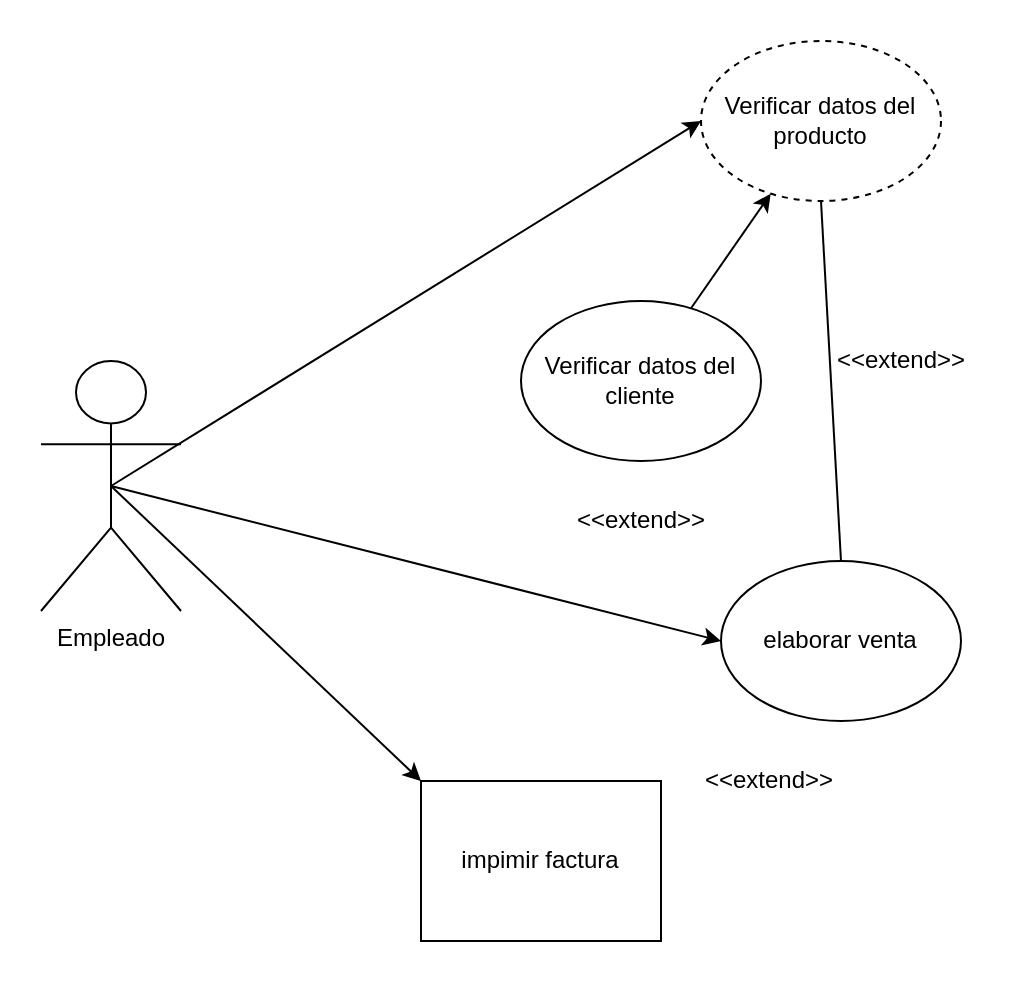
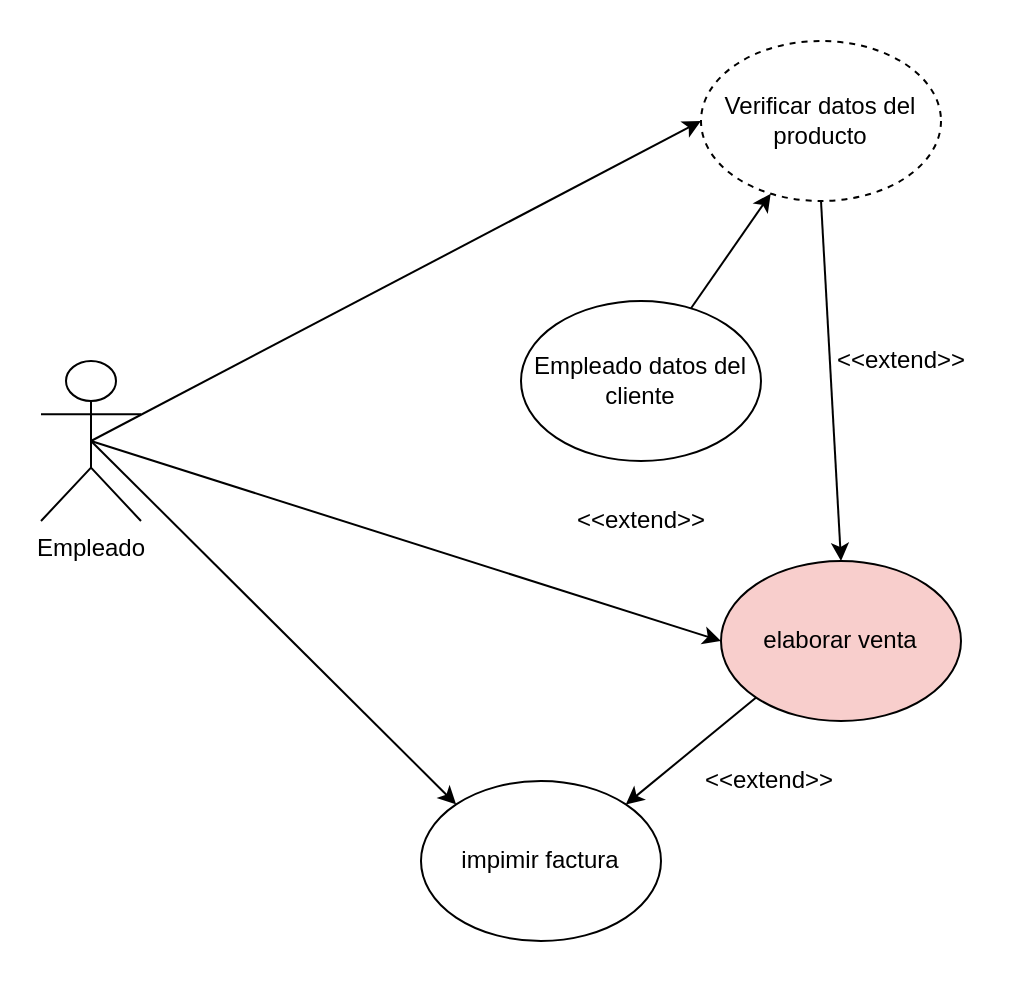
  <mxCell id="0" />
  <mxCell id="1" parent="0" />
- <mxCell id="2" value="Empleado" style="shape=umlActor;verticalLabelPosition=bottom;verticalAlign=top;html=1;outlineConnect=0;" vertex="1" parent="1"><mxGeometry x="20" y="180" width="70" height="125" as="geometry" /></mxCell>
+ <mxCell id="2" value="Empleado" style="shape=umlActor;verticalLabelPosition=bottom;verticalAlign=top;html=1;outlineConnect=0;" vertex="1" parent="1"><mxGeometry x="20" y="180" width="50" height="80" as="geometry" /></mxCell>
  <mxCell id="3" value="Verificar datos del producto" style="ellipse;whiteSpace=wrap;html=1;dashed=1;" vertex="1" parent="1"><mxGeometry x="350" y="20" width="120" height="80" as="geometry" /></mxCell>
- <mxCell id="4" value="Verificar datos del cliente" style="ellipse;whiteSpace=wrap;html=1;" vertex="1" parent="1"><mxGeometry x="260" y="150" width="120" height="80" as="geometry" /></mxCell>
- <mxCell id="5" value="elaborar venta" style="ellipse;whiteSpace=wrap;html=1;" vertex="1" parent="1"><mxGeometry x="360" y="280" width="120" height="80" as="geometry" /></mxCell>
- <mxCell id="6" value="impimir factura" style="whiteSpace=wrap;html=1;rounded=0;" vertex="1" parent="1"><mxGeometry x="210" y="390" width="120" height="80" as="geometry" /></mxCell>
+ <mxCell id="4" value="Empleado datos del cliente" style="ellipse;whiteSpace=wrap;html=1;" vertex="1" parent="1"><mxGeometry x="260" y="150" width="120" height="80" as="geometry" /></mxCell>
+ <mxCell id="5" value="elaborar venta" style="ellipse;whiteSpace=wrap;html=1;fillColor=#f8cecc;" vertex="1" parent="1"><mxGeometry x="360" y="280" width="120" height="80" as="geometry" /></mxCell>
+ <mxCell id="6" value="impimir factura" style="ellipse;whiteSpace=wrap;html=1;" vertex="1" parent="1"><mxGeometry x="210" y="390" width="120" height="80" as="geometry" /></mxCell>
  <mxCell id="7" value="" style="endArrow=classic;html=1;exitX=0.5;exitY=0.5;exitDx=0;exitDy=0;exitPerimeter=0;entryX=0;entryY=0.5;entryDx=0;entryDy=0;" edge="1" parent="1" source="2" target="5"><mxGeometry width="50" height="50" relative="1" as="geometry"><mxPoint x="320" y="350" as="sourcePoint" /><mxPoint x="370" y="300" as="targetPoint" /></mxGeometry></mxCell>
  <mxCell id="8" value="" style="endArrow=classic;html=1;exitX=0.5;exitY=0.5;exitDx=0;exitDy=0;exitPerimeter=0;entryX=0;entryY=0;entryDx=0;entryDy=0;" edge="1" parent="1" source="2" target="6"><mxGeometry width="50" height="50" relative="1" as="geometry"><mxPoint x="320" y="350" as="sourcePoint" /><mxPoint x="370" y="300" as="targetPoint" /></mxGeometry></mxCell>
  <mxCell id="9" value="" style="endArrow=classic;html=1;exitX=0.5;exitY=0.5;exitDx=0;exitDy=0;exitPerimeter=0;entryX=0;entryY=0.5;entryDx=0;entryDy=0;" edge="1" parent="1" source="2" target="3"><mxGeometry width="50" height="50" relative="1" as="geometry"><mxPoint x="320" y="350" as="sourcePoint" /><mxPoint x="370" y="300" as="targetPoint" /></mxGeometry></mxCell>
  <mxCell id="10" value="" style="endArrow=classic;html=1;" edge="1" parent="1" source="4" target="3"><mxGeometry width="50" height="50" relative="1" as="geometry"><mxPoint x="310" y="260" as="sourcePoint" /><mxPoint x="370" y="200" as="targetPoint" /></mxGeometry></mxCell>
- <mxCell id="11" value="" style="endArrow=none;html=1;exitX=0.5;exitY=1;exitDx=0;exitDy=0;entryX=0.5;entryY=0;entryDx=0;entryDy=0;" edge="1" parent="1" source="3" target="5"><mxGeometry width="50" height="50" relative="1" as="geometry"><mxPoint x="320" y="250" as="sourcePoint" /><mxPoint x="370" y="200" as="targetPoint" /></mxGeometry></mxCell>
+ <mxCell id="11" value="" style="endArrow=classic;html=1;exitX=0.5;exitY=1;exitDx=0;exitDy=0;entryX=0.5;entryY=0;entryDx=0;entryDy=0;" edge="1" parent="1" source="3" target="5"><mxGeometry width="50" height="50" relative="1" as="geometry"><mxPoint x="320" y="250" as="sourcePoint" /><mxPoint x="370" y="200" as="targetPoint" /></mxGeometry></mxCell>
+ <mxCell id="12" value="" style="endArrow=classic;html=1;exitX=0;exitY=1;exitDx=0;exitDy=0;entryX=1;entryY=0;entryDx=0;entryDy=0;" edge="1" parent="1" source="5" target="6"><mxGeometry width="50" height="50" relative="1" as="geometry"><mxPoint x="320" y="250" as="sourcePoint" /><mxPoint x="320" y="380" as="targetPoint" /></mxGeometry></mxCell>
  <mxCell id="13" value="&amp;lt;&amp;lt;extend&amp;gt;&amp;gt;" style="text;html=1;align=center;verticalAlign=middle;resizable=0;points=[];autosize=1;" vertex="1" parent="1"><mxGeometry x="410" y="170" width="80" height="20" as="geometry" /></mxCell>
  <mxCell id="14" value="&amp;lt;&amp;lt;extend&amp;gt;&amp;gt;" style="text;html=1;align=center;verticalAlign=middle;resizable=0;points=[];autosize=1;" vertex="1" parent="1"><mxGeometry x="344" y="380" width="80" height="20" as="geometry" /></mxCell>
  <mxCell id="15" value="&amp;lt;&amp;lt;extend&amp;gt;&amp;gt;" style="text;html=1;align=center;verticalAlign=middle;resizable=0;points=[];autosize=1;" vertex="1" parent="1"><mxGeometry x="280" y="250" width="80" height="20" as="geometry" /></mxCell>
